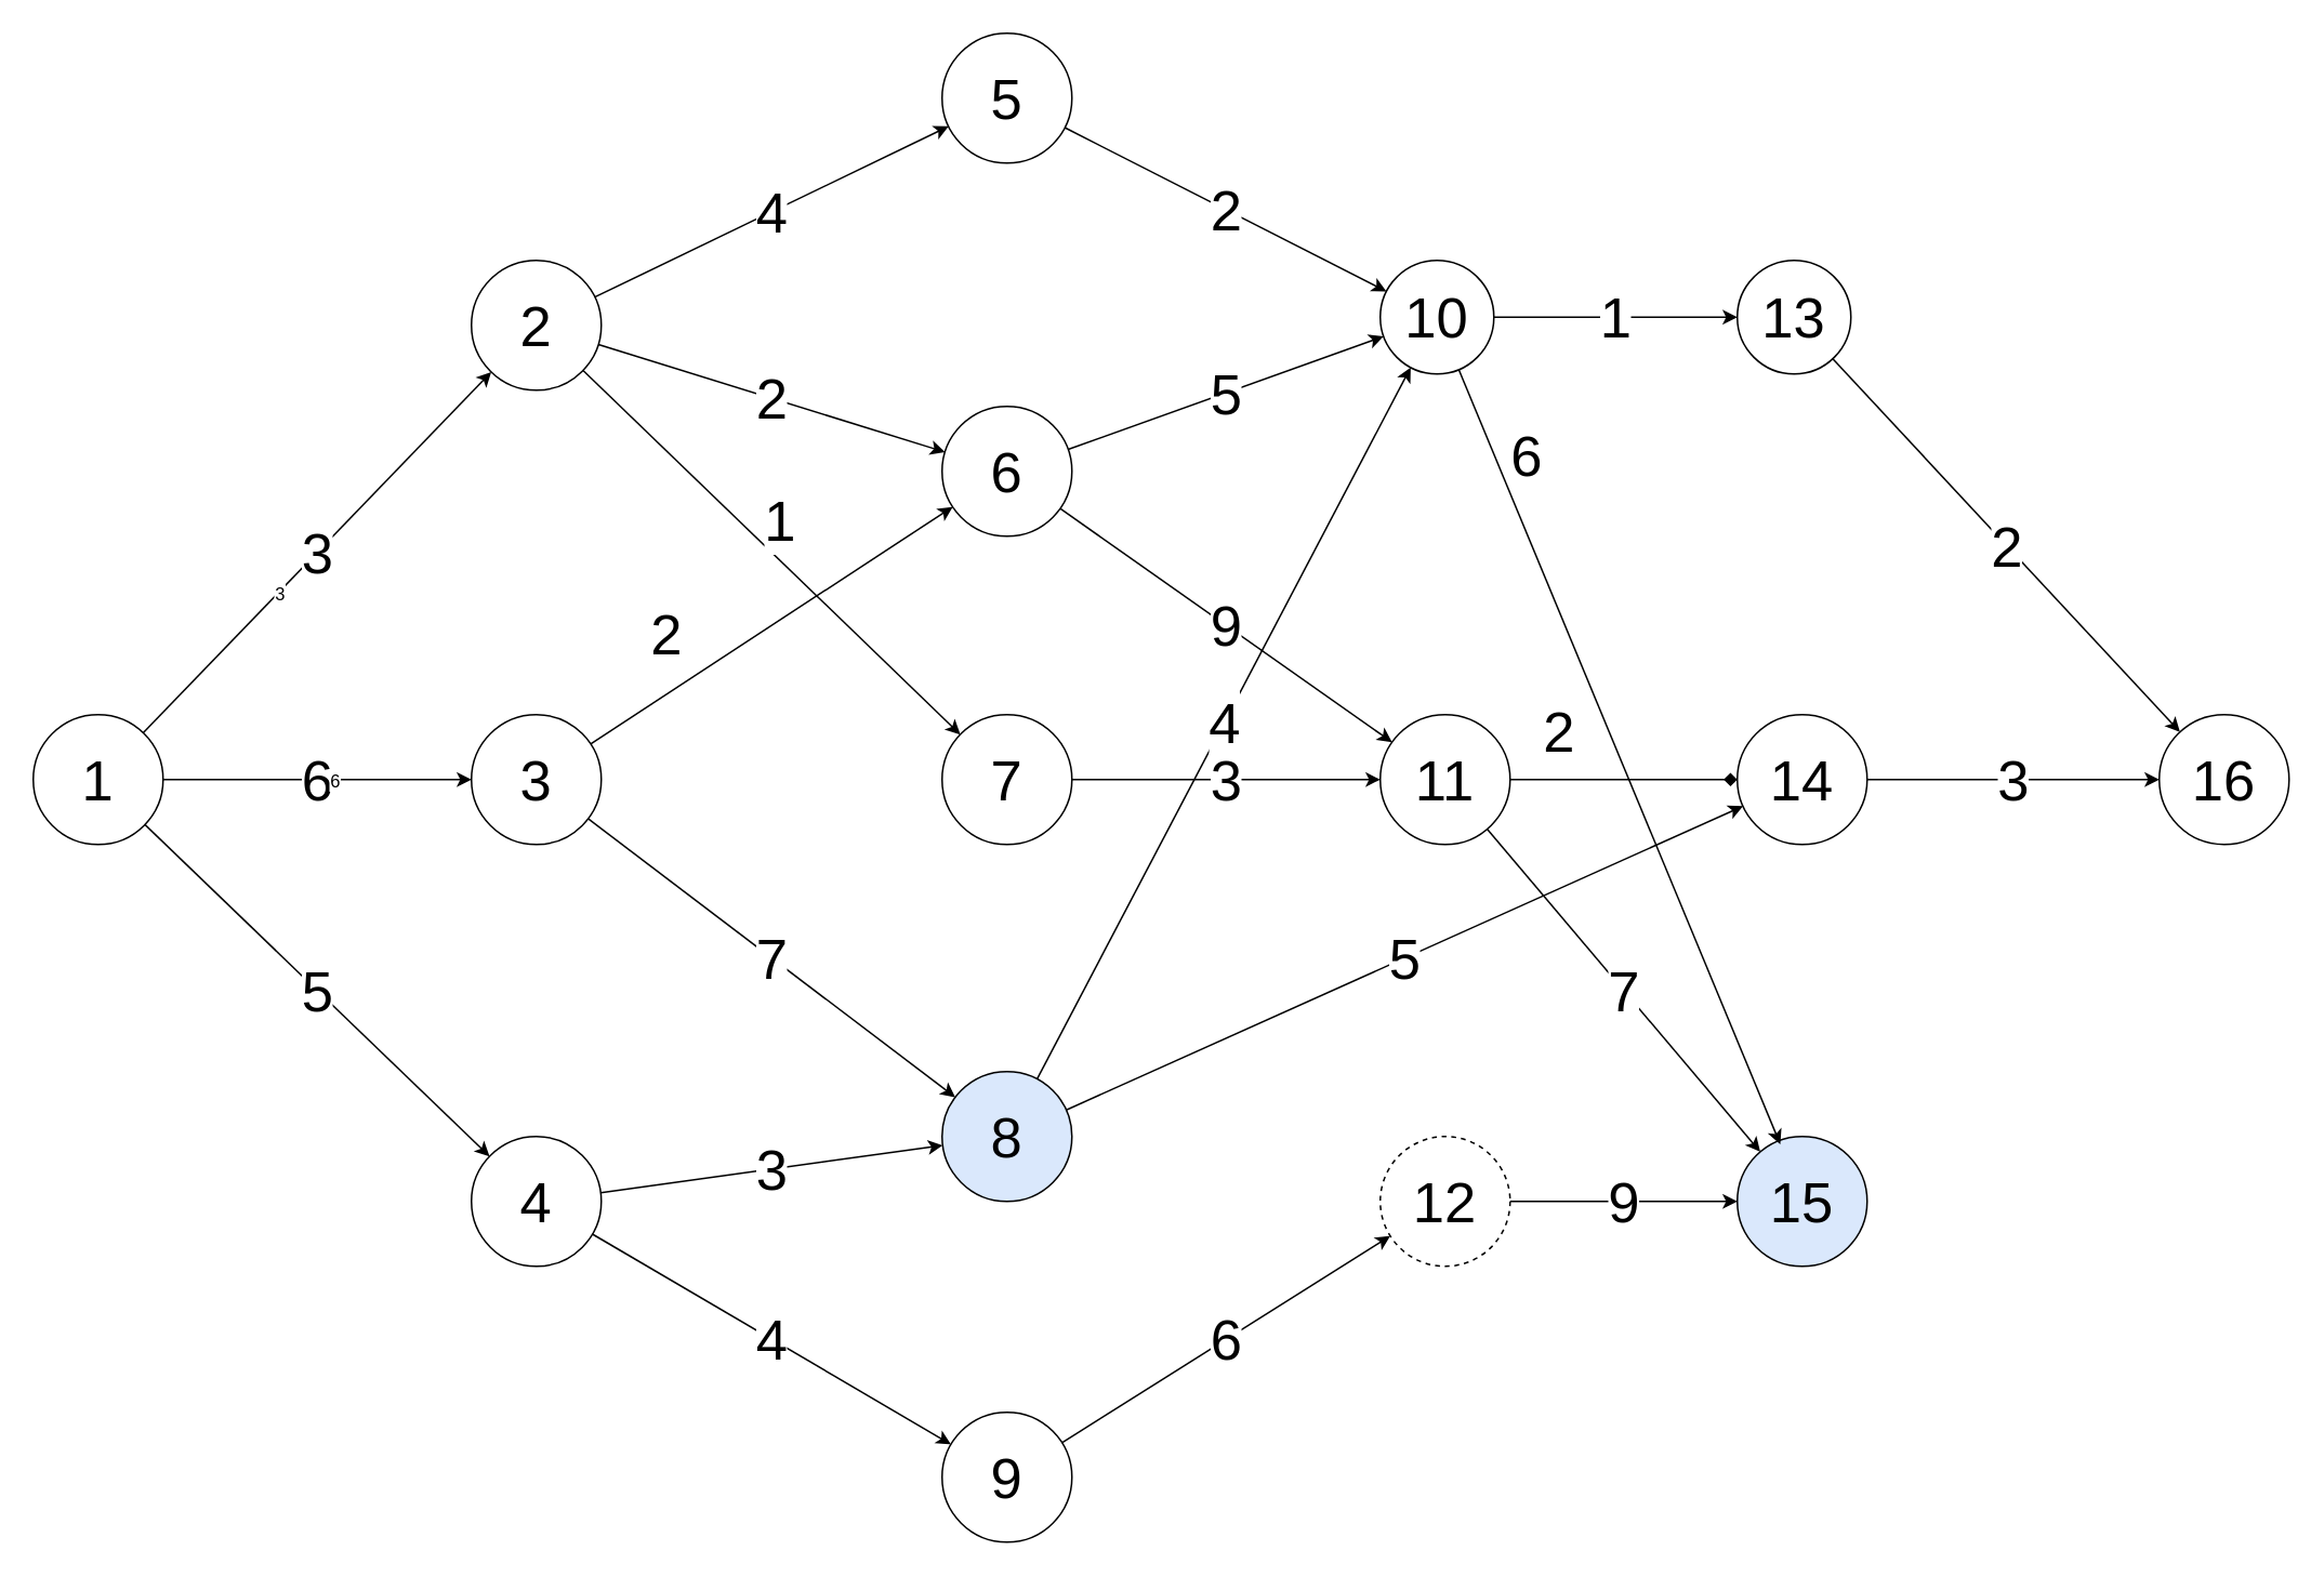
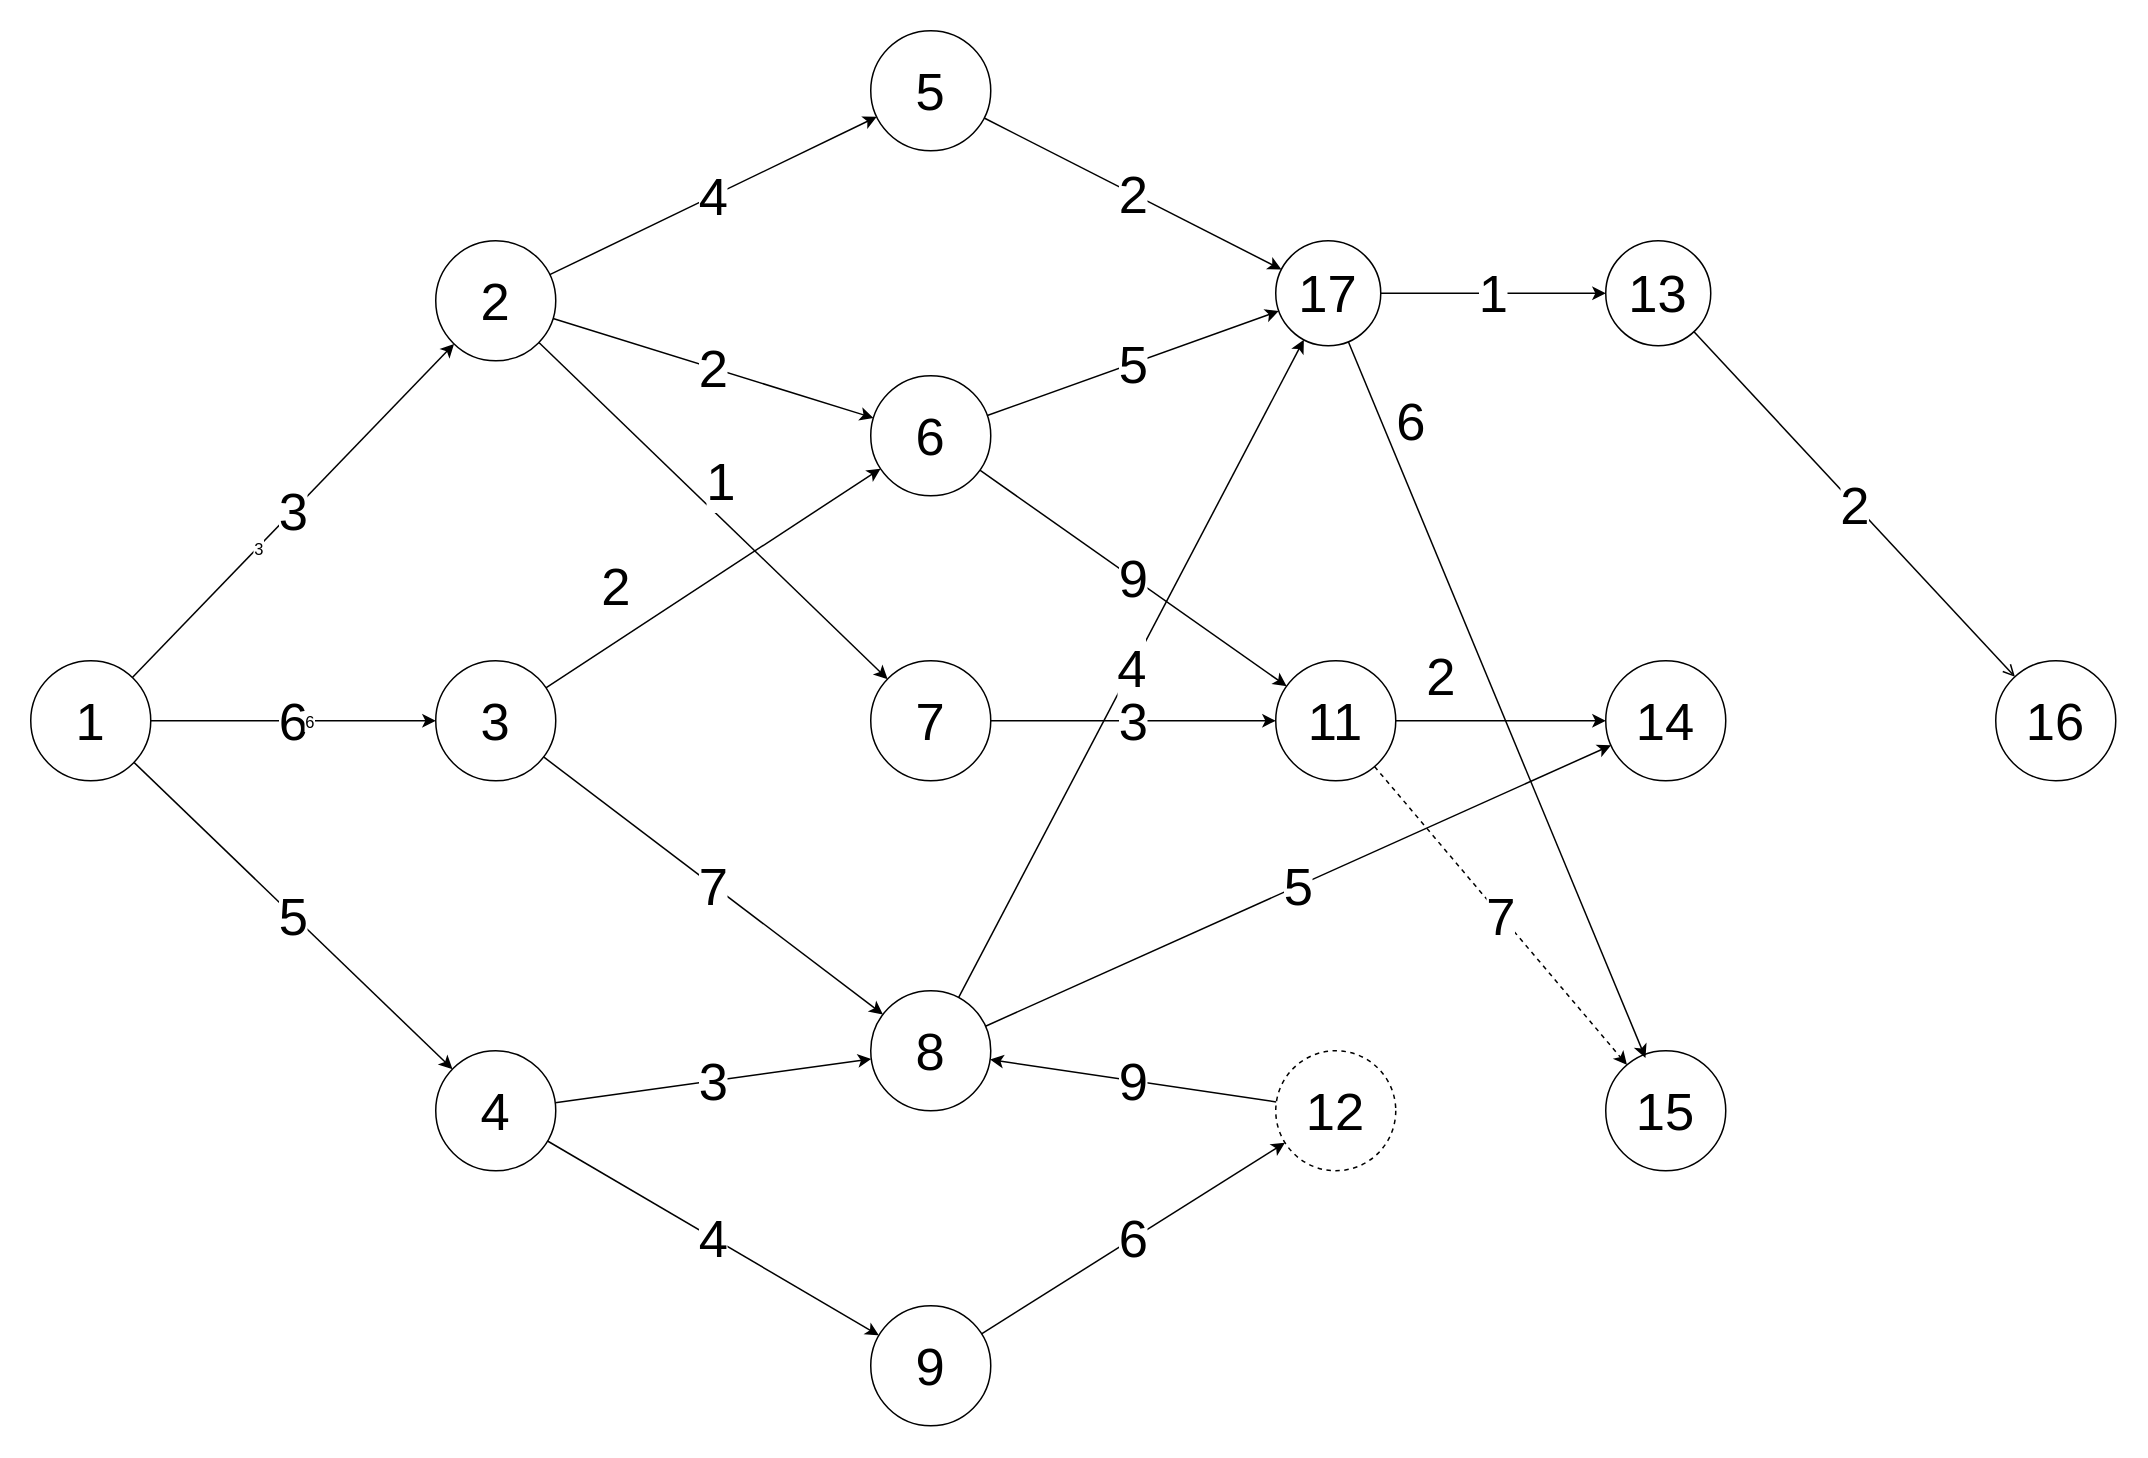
  <mxCell id="0" />
  <mxCell id="1" parent="0" />
  <mxCell id="2" value="3" style="edgeStyle=none;rounded=0;orthogonalLoop=1;jettySize=auto;html=1;fontSize=35;" edge="1" parent="1" source="7" target="11"><mxGeometry relative="1" as="geometry" /></mxCell>
  <mxCell id="3" value="3" style="edgeLabel;html=1;align=center;verticalAlign=middle;resizable=0;points=[];" vertex="1" connectable="0" parent="2"><mxGeometry x="-0.223" y="-1" relative="1" as="geometry"><mxPoint as="offset" /></mxGeometry></mxCell>
  <mxCell id="4" value="6" style="edgeStyle=none;rounded=0;orthogonalLoop=1;jettySize=auto;html=1;fontSize=35;" edge="1" parent="1" source="7" target="14"><mxGeometry relative="1" as="geometry" /></mxCell>
  <mxCell id="5" value="6" style="edgeLabel;html=1;align=center;verticalAlign=middle;resizable=0;points=[];" vertex="1" connectable="0" parent="4"><mxGeometry x="0.1" relative="1" as="geometry"><mxPoint as="offset" /></mxGeometry></mxCell>
  <mxCell id="6" value="5" style="edgeStyle=none;rounded=0;orthogonalLoop=1;jettySize=auto;html=1;fontSize=35;" edge="1" parent="1" source="7" target="17"><mxGeometry relative="1" as="geometry" /></mxCell>
  <mxCell id="7" value="1" style="ellipse;whiteSpace=wrap;html=1;aspect=fixed;fontSize=35;" parent="1" vertex="1"><mxGeometry x="20" y="440" width="80" height="80" as="geometry" /></mxCell>
  <mxCell id="8" value="4" style="edgeStyle=none;rounded=0;orthogonalLoop=1;jettySize=auto;html=1;fontSize=35;" edge="1" parent="1" source="11" target="19"><mxGeometry relative="1" as="geometry" /></mxCell>
  <mxCell id="9" value="2" style="edgeStyle=none;rounded=0;orthogonalLoop=1;jettySize=auto;html=1;fontSize=35;" edge="1" parent="1" source="11" target="22"><mxGeometry relative="1" as="geometry" /></mxCell>
  <mxCell id="10" value="1" style="edgeStyle=none;rounded=0;orthogonalLoop=1;jettySize=auto;html=1;fontSize=35;" edge="1" parent="1" source="11" target="24"><mxGeometry x="-0.064" y="18" relative="1" as="geometry"><mxPoint as="offset" /></mxGeometry></mxCell>
  <mxCell id="11" value="2" style="ellipse;whiteSpace=wrap;html=1;aspect=fixed;fontSize=35;" vertex="1" parent="1"><mxGeometry x="290" y="160" width="80" height="80" as="geometry" /></mxCell>
  <mxCell id="12" value="7" style="edgeStyle=none;rounded=0;orthogonalLoop=1;jettySize=auto;html=1;fontSize=35;" edge="1" parent="1" source="14" target="27"><mxGeometry relative="1" as="geometry" /></mxCell>
  <mxCell id="13" value="2" style="edgeStyle=none;rounded=0;orthogonalLoop=1;jettySize=auto;html=1;fontSize=35;" edge="1" parent="1" source="14" target="22"><mxGeometry x="-0.428" y="31" relative="1" as="geometry"><mxPoint as="offset" /></mxGeometry></mxCell>
  <mxCell id="14" value="3" style="ellipse;whiteSpace=wrap;html=1;aspect=fixed;fontSize=35;" vertex="1" parent="1"><mxGeometry x="290" y="440" width="80" height="80" as="geometry" /></mxCell>
  <mxCell id="15" value="3" style="edgeStyle=none;rounded=0;orthogonalLoop=1;jettySize=auto;html=1;fontSize=35;" edge="1" parent="1" source="17" target="27"><mxGeometry relative="1" as="geometry" /></mxCell>
  <mxCell id="16" value="4" style="edgeStyle=none;rounded=0;orthogonalLoop=1;jettySize=auto;html=1;fontSize=35;" edge="1" parent="1" source="17" target="29"><mxGeometry relative="1" as="geometry" /></mxCell>
  <mxCell id="17" value="4" style="ellipse;whiteSpace=wrap;html=1;aspect=fixed;fontSize=35;" vertex="1" parent="1"><mxGeometry x="290" y="700" width="80" height="80" as="geometry" /></mxCell>
  <mxCell id="18" value="2" style="edgeStyle=none;rounded=0;orthogonalLoop=1;jettySize=auto;html=1;fontSize=35;" edge="1" parent="1" source="19" target="31"><mxGeometry relative="1" as="geometry" /></mxCell>
  <mxCell id="19" value="5" style="ellipse;whiteSpace=wrap;html=1;aspect=fixed;fontSize=35;" vertex="1" parent="1"><mxGeometry x="580" y="20" width="80" height="80" as="geometry" /></mxCell>
  <mxCell id="20" value="5" style="edgeStyle=none;rounded=0;orthogonalLoop=1;jettySize=auto;html=1;fontSize=35;" edge="1" parent="1" source="22" target="31"><mxGeometry relative="1" as="geometry" /></mxCell>
  <mxCell id="21" value="9" style="edgeStyle=none;rounded=0;orthogonalLoop=1;jettySize=auto;html=1;fontSize=35;" edge="1" parent="1" source="22" target="34"><mxGeometry relative="1" as="geometry" /></mxCell>
  <mxCell id="22" value="6" style="ellipse;whiteSpace=wrap;html=1;aspect=fixed;fontSize=35;" vertex="1" parent="1"><mxGeometry x="580" y="250" width="80" height="80" as="geometry" /></mxCell>
  <mxCell id="23" value="3" style="edgeStyle=none;rounded=0;orthogonalLoop=1;jettySize=auto;html=1;fontSize=35;" edge="1" parent="1" source="24" target="34"><mxGeometry relative="1" as="geometry" /></mxCell>
  <mxCell id="24" value="7" style="ellipse;whiteSpace=wrap;html=1;aspect=fixed;fontSize=35;" vertex="1" parent="1"><mxGeometry x="580" y="440" width="80" height="80" as="geometry" /></mxCell>
  <mxCell id="25" value="4" style="edgeStyle=none;rounded=0;orthogonalLoop=1;jettySize=auto;html=1;fontSize=35;" edge="1" parent="1" source="27" target="31"><mxGeometry relative="1" as="geometry" /></mxCell>
  <mxCell id="26" value="5" style="edgeStyle=none;rounded=0;orthogonalLoop=1;jettySize=auto;html=1;fontSize=35;" edge="1" parent="1" source="27" target="40"><mxGeometry relative="1" as="geometry" /></mxCell>
- <mxCell id="27" value="8" style="ellipse;whiteSpace=wrap;html=1;aspect=fixed;fontSize=35;fillColor=#dae8fc;" vertex="1" parent="1"><mxGeometry x="580" y="660" width="80" height="80" as="geometry" /></mxCell>
+ <mxCell id="27" value="8" style="ellipse;whiteSpace=wrap;html=1;aspect=fixed;fontSize=35;" vertex="1" parent="1"><mxGeometry x="580" y="660" width="80" height="80" as="geometry" /></mxCell>
  <mxCell id="28" value="6" style="edgeStyle=none;rounded=0;orthogonalLoop=1;jettySize=auto;html=1;fontSize=35;" edge="1" parent="1" source="29" target="36"><mxGeometry relative="1" as="geometry" /></mxCell>
  <mxCell id="29" value="9" style="ellipse;whiteSpace=wrap;html=1;aspect=fixed;fontSize=35;" vertex="1" parent="1"><mxGeometry x="580" y="870" width="80" height="80" as="geometry" /></mxCell>
  <mxCell id="30" value="1" style="edgeStyle=none;rounded=0;orthogonalLoop=1;jettySize=auto;html=1;fontSize=35;" edge="1" parent="1" source="31" target="38"><mxGeometry relative="1" as="geometry" /></mxCell>
- <mxCell id="31" value="10" style="ellipse;whiteSpace=wrap;html=1;aspect=fixed;fontSize=35;" vertex="1" parent="1"><mxGeometry x="850" y="160" width="70" height="70" as="geometry" /></mxCell>
- <mxCell id="32" value="7" style="edgeStyle=none;rounded=0;orthogonalLoop=1;jettySize=auto;html=1;fontSize=35;" edge="1" parent="1" source="34" target="41"><mxGeometry relative="1" as="geometry" /></mxCell>
- <mxCell id="33" value="2" style="edgeStyle=none;rounded=0;orthogonalLoop=1;jettySize=auto;html=1;fontSize=35;endArrow=diamond;" edge="1" parent="1" source="34" target="40"><mxGeometry x="-0.571" y="30" relative="1" as="geometry"><mxPoint as="offset" /></mxGeometry></mxCell>
+ <mxCell id="31" value="17" style="ellipse;whiteSpace=wrap;html=1;aspect=fixed;fontSize=35;" vertex="1" parent="1"><mxGeometry x="850" y="160" width="70" height="70" as="geometry" /></mxCell>
+ <mxCell id="32" value="7" style="edgeStyle=none;rounded=0;orthogonalLoop=1;jettySize=auto;html=1;fontSize=35;dashed=1;" edge="1" parent="1" source="34" target="41"><mxGeometry relative="1" as="geometry" /></mxCell>
+ <mxCell id="33" value="2" style="edgeStyle=none;rounded=0;orthogonalLoop=1;jettySize=auto;html=1;fontSize=35;" edge="1" parent="1" source="34" target="40"><mxGeometry x="-0.571" y="30" relative="1" as="geometry"><mxPoint as="offset" /></mxGeometry></mxCell>
  <mxCell id="34" value="11" style="ellipse;whiteSpace=wrap;html=1;aspect=fixed;fontSize=35;" vertex="1" parent="1"><mxGeometry x="850" y="440" width="80" height="80" as="geometry" /></mxCell>
- <mxCell id="35" value="9" style="edgeStyle=none;rounded=0;orthogonalLoop=1;jettySize=auto;html=1;fontSize=35;" edge="1" parent="1" source="36" target="41"><mxGeometry relative="1" as="geometry" /></mxCell>
+ <mxCell id="35" value="9" style="edgeStyle=none;rounded=0;orthogonalLoop=1;jettySize=auto;html=1;fontSize=35;" edge="1" parent="1" source="36" target="27"><mxGeometry relative="1" as="geometry" /></mxCell>
  <mxCell id="36" value="12" style="ellipse;whiteSpace=wrap;html=1;aspect=fixed;fontSize=35;dashed=1;" vertex="1" parent="1"><mxGeometry x="850" y="700" width="80" height="80" as="geometry" /></mxCell>
- <mxCell id="37" value="2" style="edgeStyle=none;rounded=0;orthogonalLoop=1;jettySize=auto;html=1;fontSize=35;" edge="1" parent="1" source="38" target="42"><mxGeometry relative="1" as="geometry" /></mxCell>
+ <mxCell id="37" value="2" style="edgeStyle=none;rounded=0;orthogonalLoop=1;jettySize=auto;html=1;fontSize=35;endArrow=open;" edge="1" parent="1" source="38" target="42"><mxGeometry relative="1" as="geometry" /></mxCell>
  <mxCell id="38" value="13" style="ellipse;whiteSpace=wrap;html=1;aspect=fixed;fontSize=35;" vertex="1" parent="1"><mxGeometry x="1070" y="160" width="70" height="70" as="geometry" /></mxCell>
- <mxCell id="39" value="3" style="edgeStyle=none;rounded=0;orthogonalLoop=1;jettySize=auto;html=1;fontSize=35;" edge="1" parent="1" source="40" target="42"><mxGeometry relative="1" as="geometry" /></mxCell>
  <mxCell id="40" value="14" style="ellipse;whiteSpace=wrap;html=1;aspect=fixed;fontSize=35;" vertex="1" parent="1"><mxGeometry x="1070" y="440" width="80" height="80" as="geometry" /></mxCell>
- <mxCell id="41" value="15" style="ellipse;whiteSpace=wrap;html=1;aspect=fixed;fontSize=35;fillColor=#dae8fc;" vertex="1" parent="1"><mxGeometry x="1070" y="700" width="80" height="80" as="geometry" /></mxCell>
+ <mxCell id="41" value="15" style="ellipse;whiteSpace=wrap;html=1;aspect=fixed;fontSize=35;" vertex="1" parent="1"><mxGeometry x="1070" y="700" width="80" height="80" as="geometry" /></mxCell>
  <mxCell id="42" value="16" style="ellipse;whiteSpace=wrap;html=1;aspect=fixed;fontSize=35;" vertex="1" parent="1"><mxGeometry x="1330" y="440" width="80" height="80" as="geometry" /></mxCell>
  <mxCell id="43" value="6" style="edgeStyle=none;rounded=0;orthogonalLoop=1;jettySize=auto;html=1;entryX=0.331;entryY=0.06;entryDx=0;entryDy=0;entryPerimeter=0;fontSize=35;" edge="1" parent="1" source="31" target="41"><mxGeometry x="-0.75" y="18" relative="1" as="geometry"><mxPoint as="offset" /></mxGeometry></mxCell>
